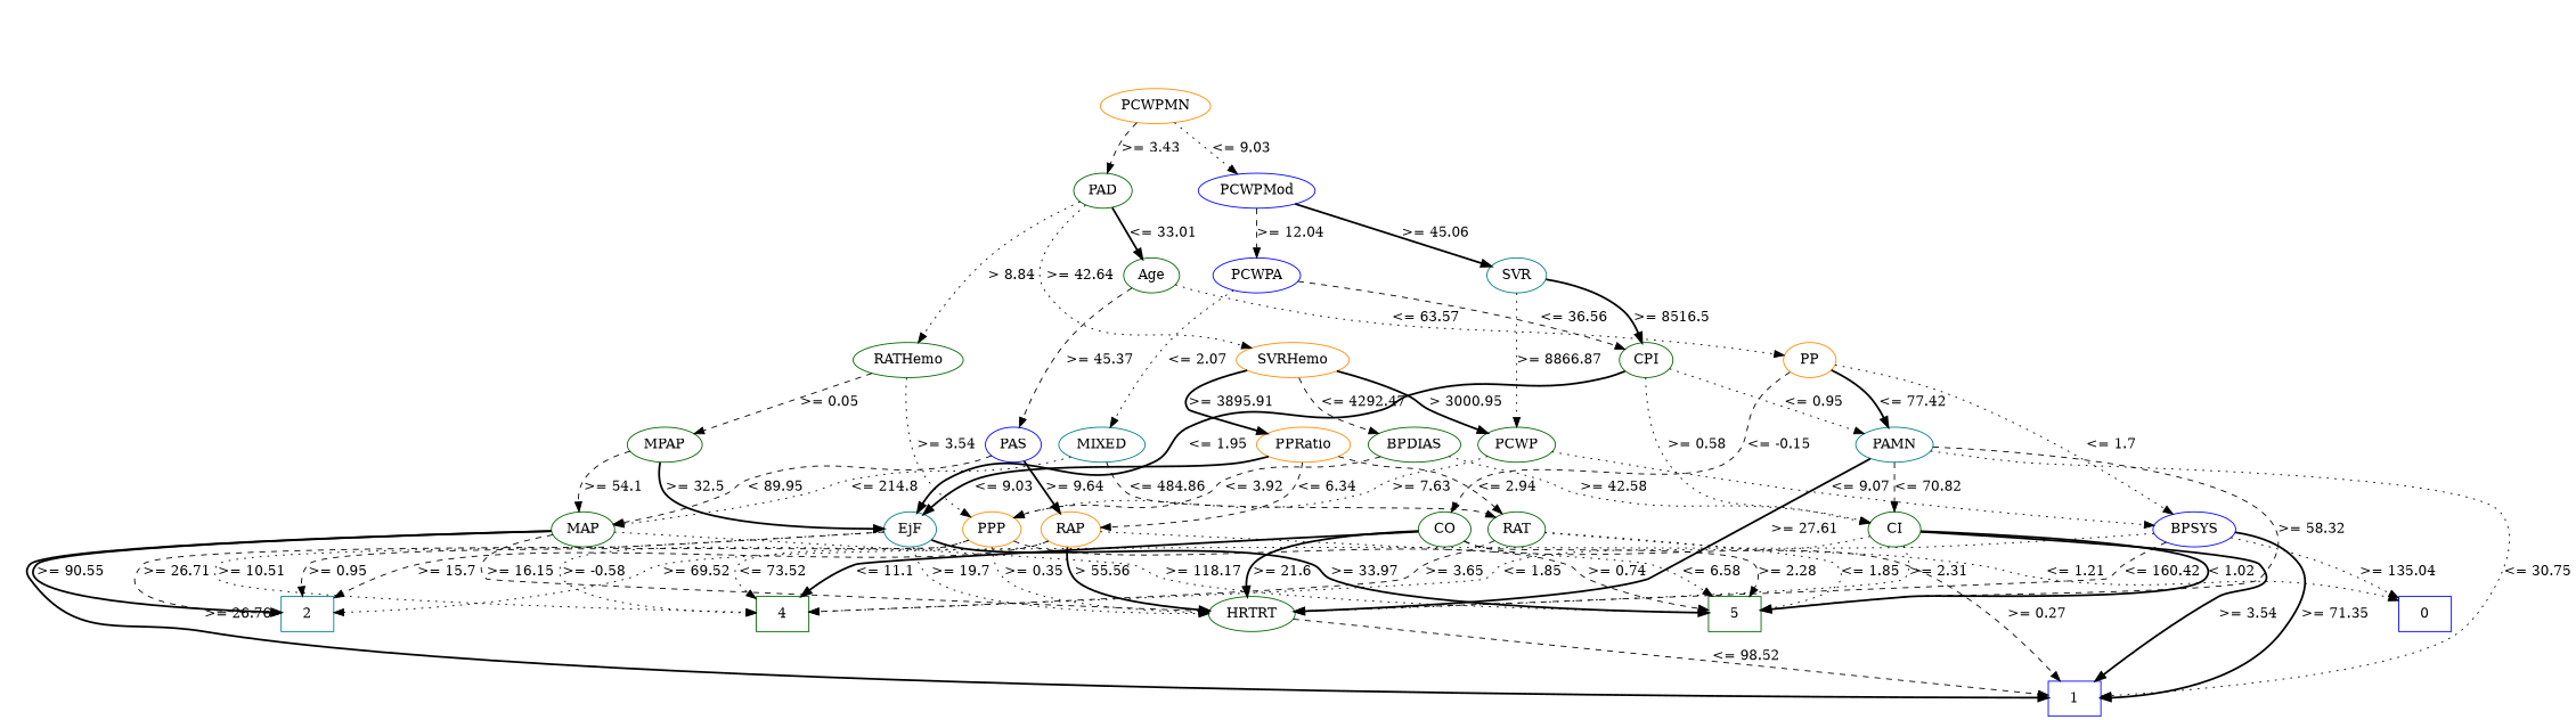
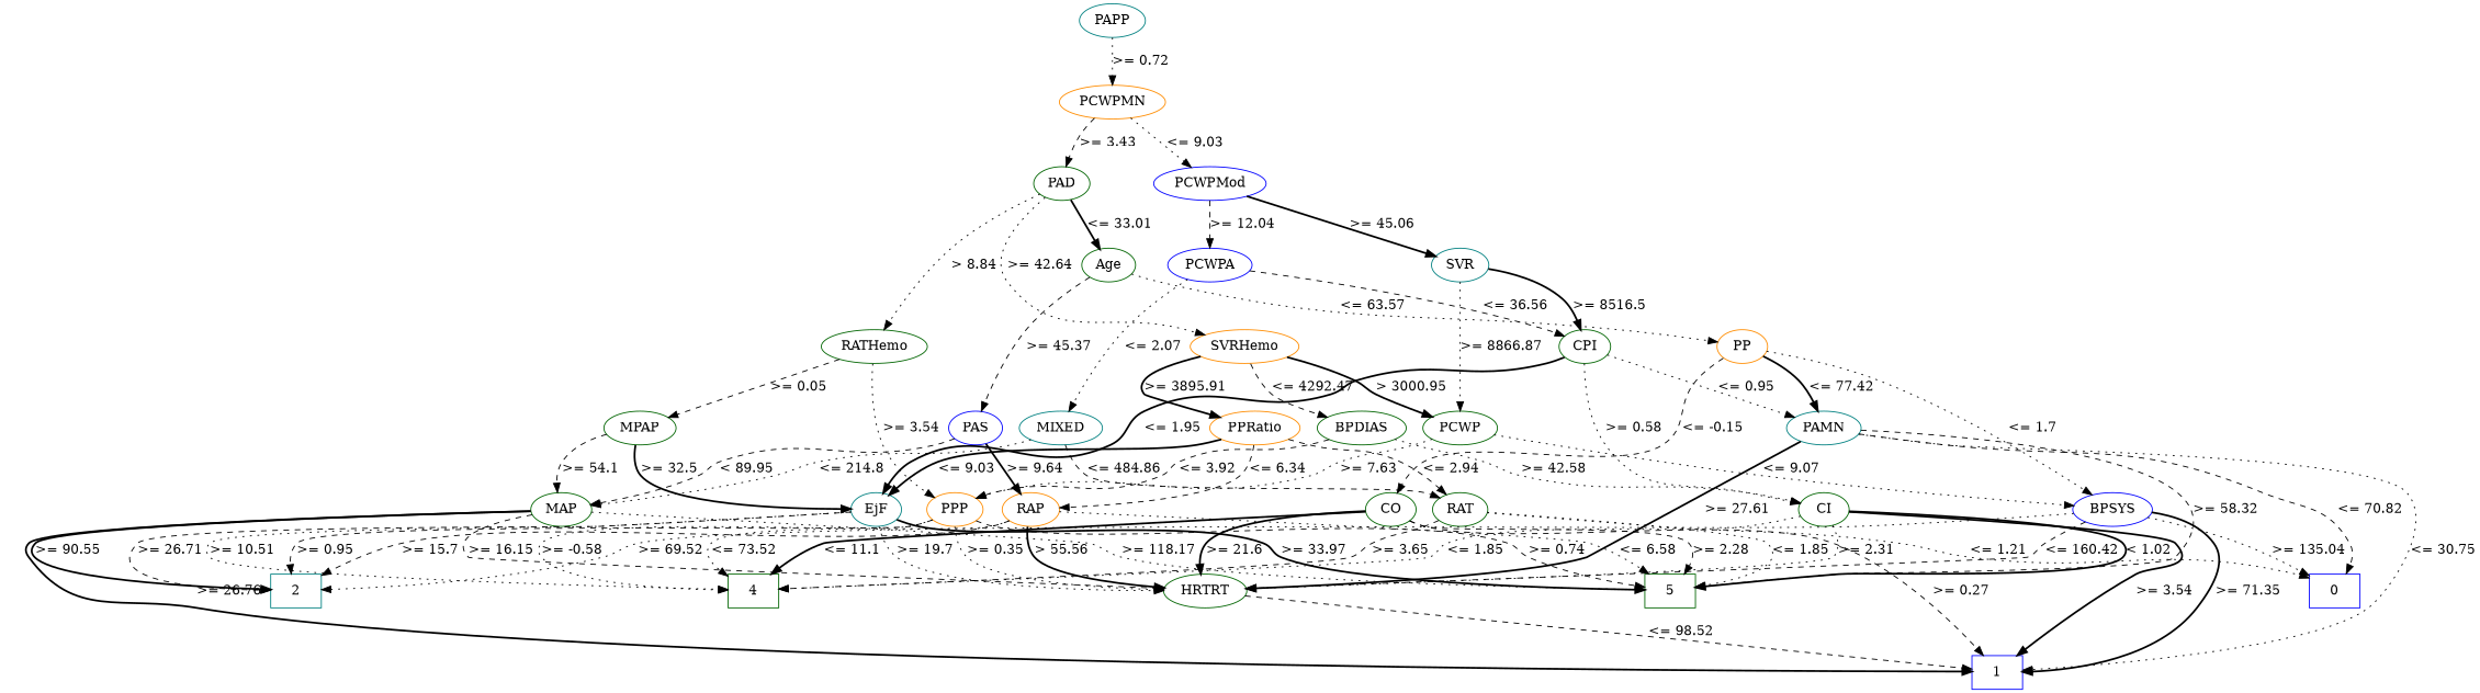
  strict digraph {
    node [color=darkgreen]
    edge [op=">=" param=3.54 style=dotted]
    1 [color=blue height=0.5 shape=box width=0.75]
    2 [color=teal height=0.5 shape=box width=0.75]
    n3 [color=blue height=0.5 label=0 shape=box width=0.75]
    4 [height=0.5 shape=box width=0.75]
    5 [height=0.5 shape=box width=0.75]
    RAP [color=darkorange height=0.5 width=0.77778]
    HRTRT [height=0.5 width=1.1013]
    PAS [color=blue height=0.5 width=0.75]
    MAP [height=0.5 width=0.84854]
    PAD [height=0.5 width=0.79437]
    SVRHemo [color=darkorange height=0.5 width=1.3902]
    RATHemo [height=0.5 width=1.375]
    Age [height=0.5 width=0.75]
    PCWP [height=0.5 width=0.97491]
    BPDIAS [height=0.5 width=1.1735]
    PPRatio [color=darkorange height=0.5 width=1.1013]
    MPAP [height=0.5 width=0.97491]
    PPP [color=darkorange height=0.5 width=0.75]
    PP [color=darkorange height=0.5 width=0.75]
    BPSYS [color=blue height=0.5 width=1.0471]
    CI [height=0.5 width=0.75]
    RAT [height=0.5 width=0.76389]
    EjF [color=teal height=0.5 width=0.75]
    PAMN [color=teal height=0.5 width=1.0139]
    CO [height=0.5 width=0.75]
    PCWPMod [color=blue height=0.5 width=1.4444]
    PCWPA [color=blue height=0.5 width=1.1555]
    SVR [color=teal height=0.5 width=0.77778]
    MIXED [color=teal height=0.5 width=1.125]
    CPI [height=0.5 width=0.75]
    PCWPMN [color=darkorange height=0.5 width=1.3902]
+   PAPP [color=teal height=0.5 width=0.88889]
    RAP -> 2 [label=">= 15.7" param=15.7 style=dashed]
    RAP -> 4 [label="<= 73.52" op="<=" param=73.52]
    RAP -> 5 [label="<= 6.58" op="<=" param=6.58]
    RAP -> HRTRT [label="> 55.56" op=">" param=55.56 style=bold]
    HRTRT -> 1 [label="<= 98.52" op="<=" param=98.52 style=dashed]
    PAS -> RAP [label=">= 9.64" param=9.64 style=bold]
    PAS -> MAP [label="< 89.95" op="<" param=89.95 style=dashed]
    MAP -> 1 [label=">= 26.76" param=26.76 style=bold]
    MAP -> 2 [label=">= 90.55" param=90.55 style=bold]
    MAP -> 5 [label=">= 118.17" param=118.17]
    MAP -> HRTRT [label=">= 16.15" param=16.15 style=dashed]
    PAD -> SVRHemo [label=">= 42.64" param=42.64]
    PAD -> RATHemo [label="> 8.84" op=">" param=8.84]
    PAD -> Age [label="<= 33.01" op="<=" param=33.01 style=bold]
    SVRHemo -> PCWP [label="> 3000.95" op=">" param=3000.95 style=bold]
    SVRHemo -> BPDIAS [label="<= 4292.47" op="<=" param=4292.47 style=dashed]
    SVRHemo -> PPRatio [label=">= 3895.91" param=3895.91 style=bold]
    RATHemo -> MPAP [label=">= 0.05" param=0.05 style=dashed]
    RATHemo -> PPP [label=">= 3.54"]
    Age -> PAS [label=">= 45.37" param=45.37 style=dashed]
    Age -> PP [label="<= 63.57" op="<=" param=63.57]
    PCWP -> PPP [label=">= 7.63" param=7.63]
    PCWP -> BPSYS [label="<= 9.07" op="<=" param=9.07]
    BPDIAS -> PPP [label="<= 3.92" op="<=" param=3.92 style=dashed]
    BPDIAS -> CI [label=">= 42.58" param=42.58]
    PPRatio -> RAP [label="<= 6.34" op="<=" param=6.34 style=dashed]
    PPRatio -> RAT [label="<= 2.94" op="<=" param=2.94 style=dashed]
    PPRatio -> EjF [label="<= 9.03" op="<=" param=9.03 style=bold]
    MPAP -> MAP [label=">= 54.1" param=54.1 style=dashed]
    MPAP -> EjF [label=">= 32.5" param=32.5 style=bold]
    PPP -> 2 [label=">= 0.95" param=0.95 style=dashed]
    PPP -> 4 [label=">= -0.58" param=-0.58]
    PPP -> 5 [label=">= 0.74" param=0.74 style=dashed]
    PPP -> HRTRT [label=">= 0.35" param=0.35]
    PP -> BPSYS [label="<= 1.7" op="<=" param=1.7]
    PP -> PAMN [label="<= 77.42" op="<=" param=77.42 style=bold]
    PP -> CO [label="<= -0.15" op="<=" param=-0.15 style=dashed]
    BPSYS -> 1 [label=">= 71.35" param=71.35 style=bold]
    BPSYS -> 2 [label=">= 69.52" param=69.52]
    BPSYS -> n3 [label=">= 135.04" param=135.04]
    BPSYS -> HRTRT [label="<= 160.42" op="<=" param=160.42 style=dashed]
    CI -> 1 [label=">= 3.54" style=bold]
    CI -> 4 [label="<= 1.85" op="<=" param=1.85]
    CI -> 5 [label="< 1.02" op="<" param=1.02 style=bold]
    CI -> HRTRT [label=">= 2.31" param=2.31]
    RAT -> n3 [label="<= 1.21" op="<=" param=1.21]
    RAT -> 4 [label=">= 3.65" param=3.65 style=dashed]
    RAT -> 5 [label="<= 1.85" op="<=" param=1.85]
    EjF -> 2 [label=">= 26.71" param=26.71 style=dashed]
    EjF -> 4 [label=">= 10.51" param=10.51]
    EjF -> 5 [label=">= 33.97" param=33.97 style=bold]
    EjF -> HRTRT [label=">= 19.7" param=19.7]
    PAMN -> 1 [label="<= 30.75" op="<=" param=30.75]
-   PAMN -> CI [label="<= 70.82" op="<=" param=70.82 style=dashed]
+   PAMN -> n3 [label="<= 70.82" op="<=" param=70.82 style=dashed]
    PAMN -> 5 [label=">= 58.32" param=58.32 style=dashed]
    PAMN -> HRTRT [label=">= 27.61" param=27.61 style=bold]
    CO -> 1 [label=">= 0.27" param=0.27 style=dashed]
    CO -> 4 [label="<= 11.1" op="<=" param=11.1 style=bold]
    CO -> 5 [label=">= 2.28" param=2.28 style=dashed]
    CO -> HRTRT [label=">= 21.6" param=21.6 style=bold]
    PCWPMod -> PCWPA [label=">= 12.04" param=12.04 style=dashed]
    PCWPMod -> SVR [label=">= 45.06" param=45.06 style=bold]
    PCWPA -> MIXED [label="<= 2.07" op="<=" param=2.07]
    PCWPA -> CPI [label="<= 36.56" op="<=" param=36.56 style=dashed]
    SVR -> PCWP [label=">= 8866.87" param=8866.87]
    SVR -> CPI [label=">= 8516.5" param=8516.5 style=bold]
    MIXED -> MAP [label="<= 214.8" op="<=" param=214.8]
    MIXED -> RAT [label="<= 484.86" op="<=" param=484.86 style=dashed]
    CPI -> CI [label=">= 0.58" param=0.58]
    CPI -> EjF [label="<= 1.95" op="<=" param=1.95 style=bold]
    CPI -> PAMN [label="<= 0.95" op="<=" param=0.95]
    PCWPMN -> PAD [label=">= 3.43" param=3.43 style=dashed]
    PCWPMN -> PCWPMod [label="<= 9.03" op="<=" param=9.03]
+   PAPP -> PCWPMN [label=">= 0.72" param=0.72]
  }
